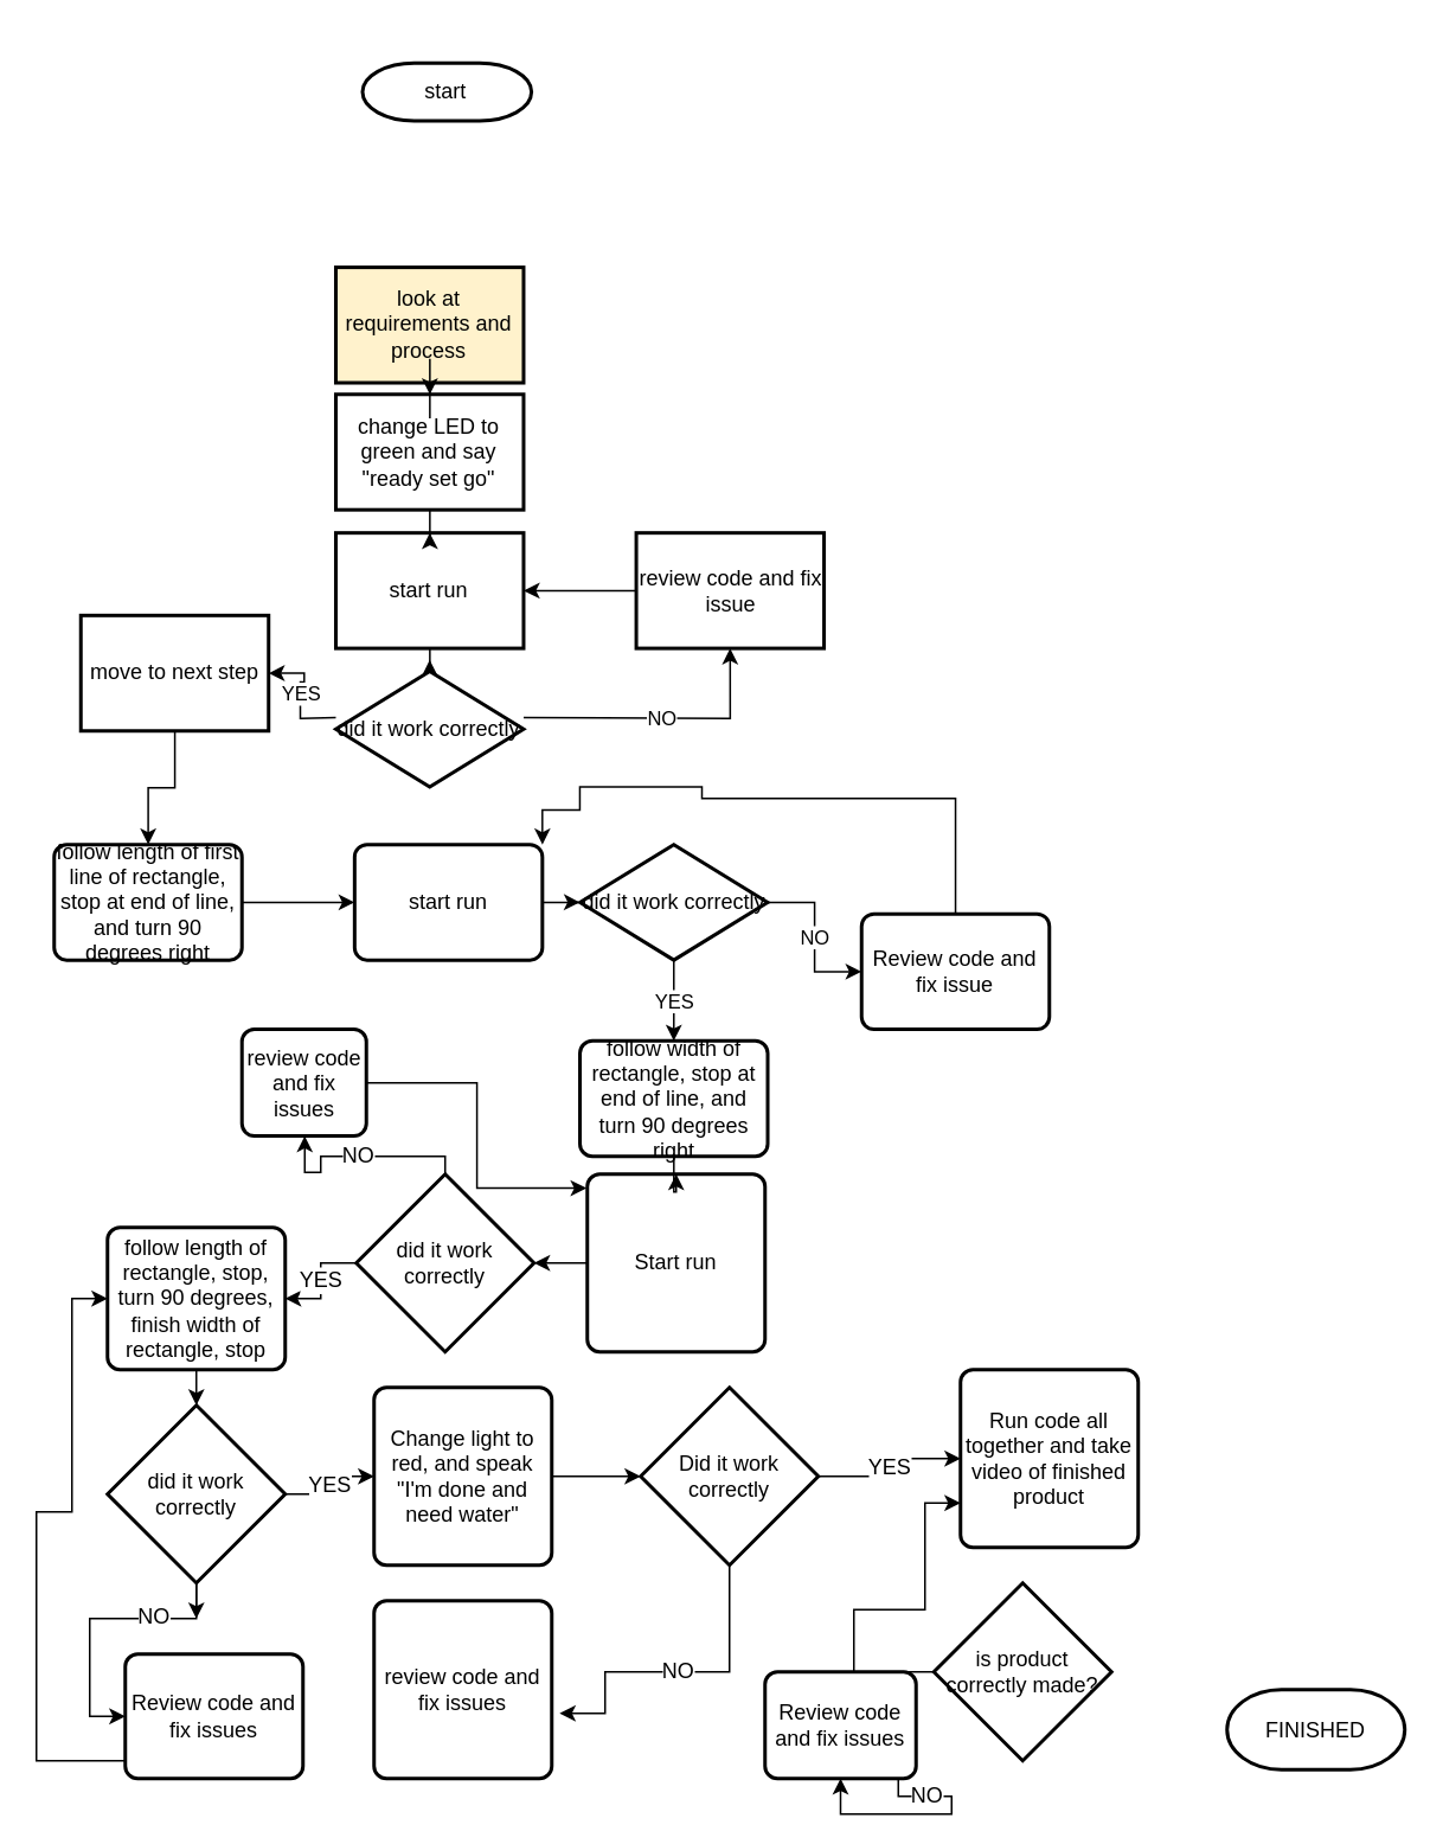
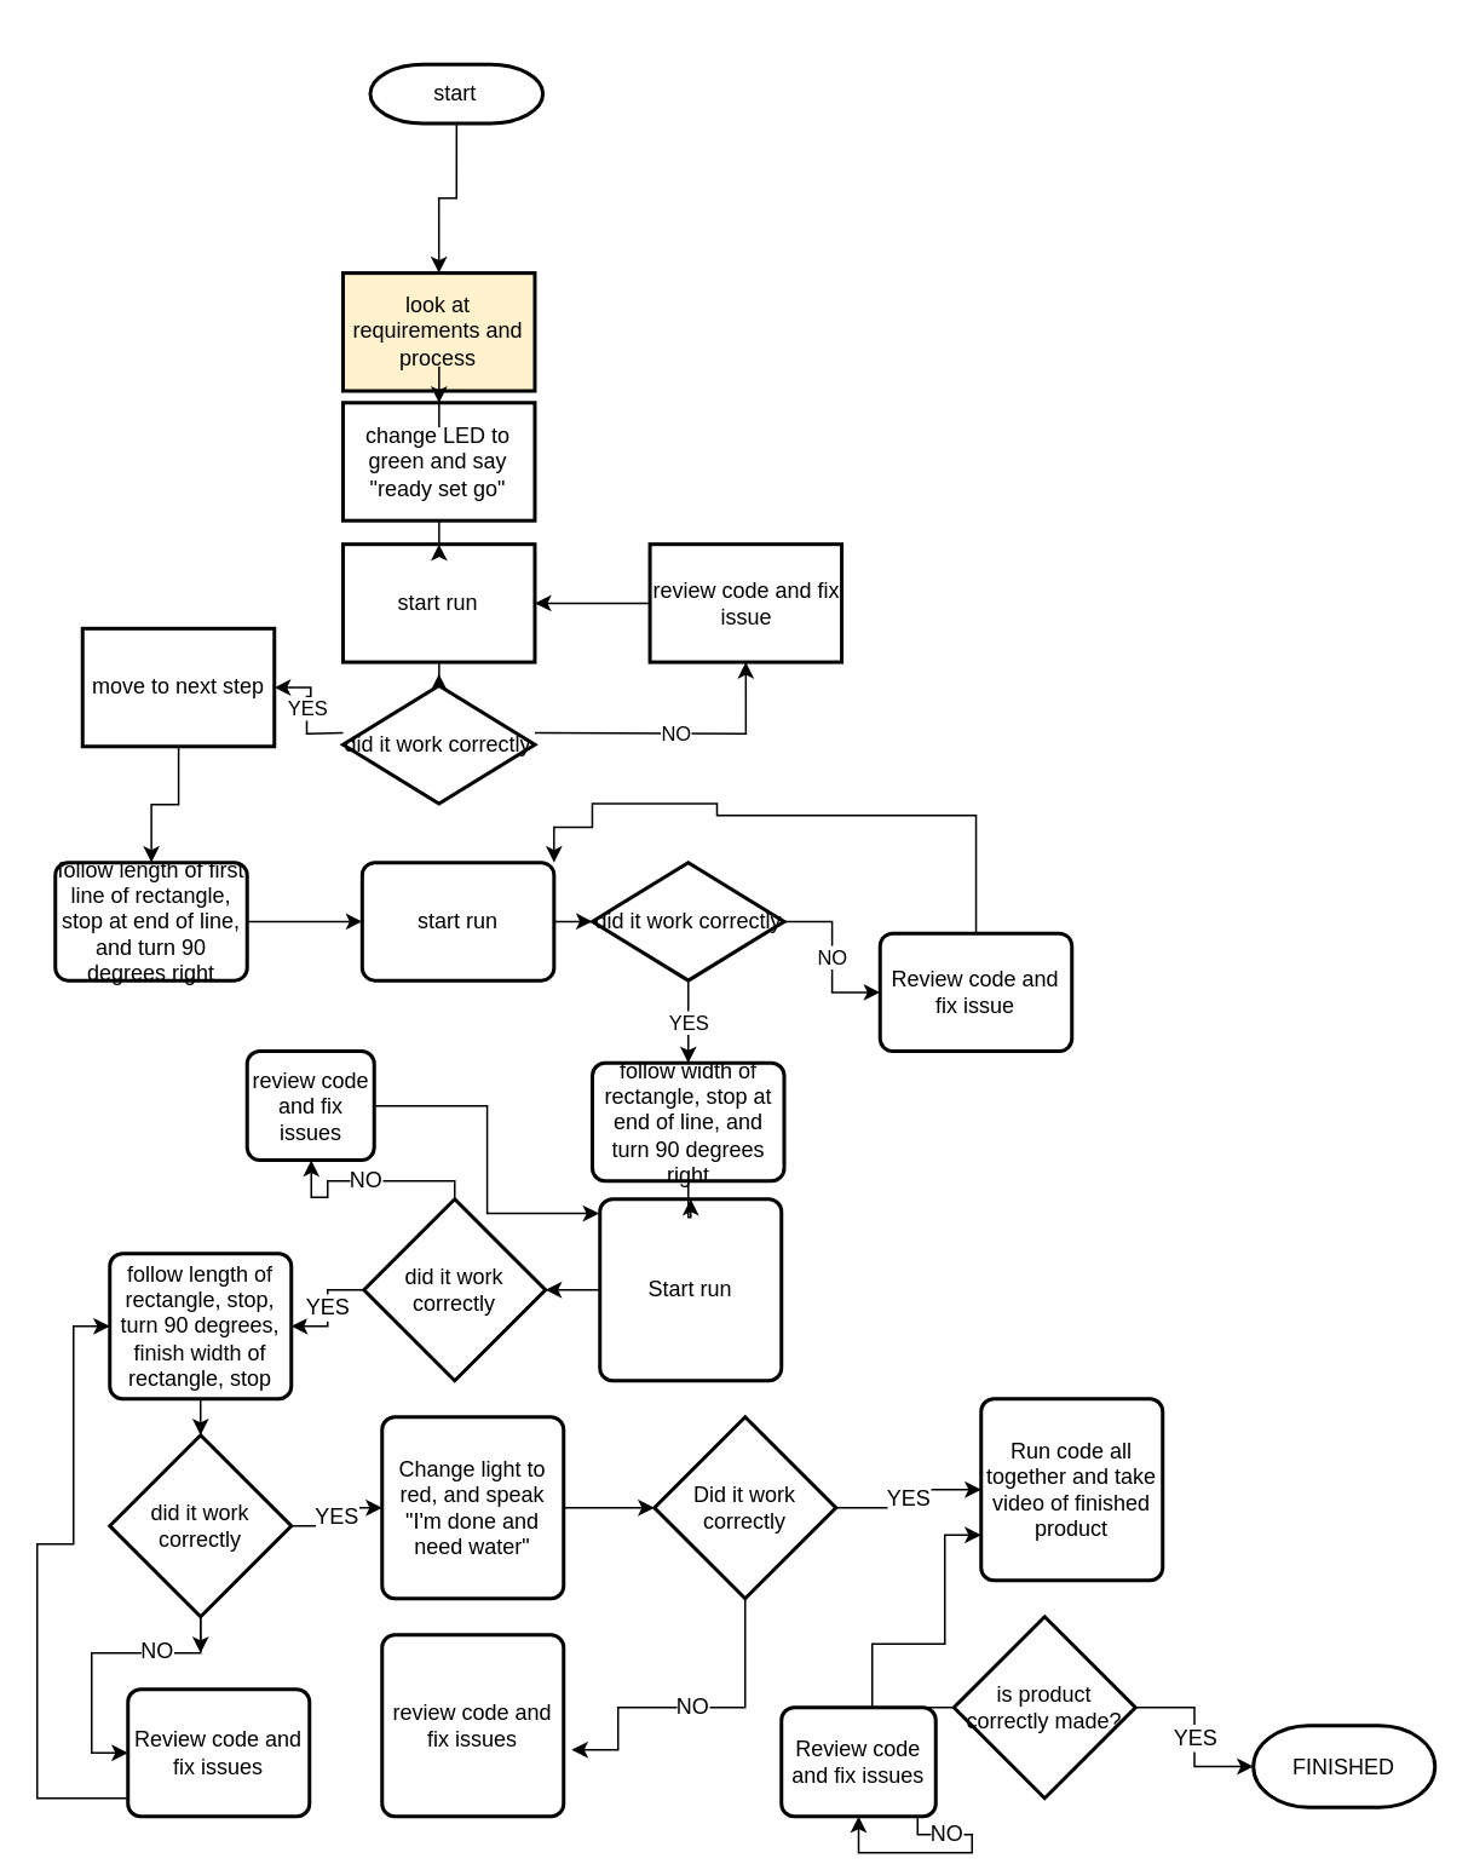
  <mxCell id="0" />
  <mxCell id="1" parent="0" />
  <mxCell id="2" value="" style="group" vertex="1" connectable="0" parent="1"><mxGeometry x="30" y="20" width="560" height="630" as="geometry" /></mxCell>
  <mxCell id="3" value="start" style="strokeWidth=2;html=1;shape=mxgraph.flowchart.terminator;whiteSpace=wrap;" vertex="1" parent="2"><mxGeometry x="173.491" y="15" width="95.094" height="32.474" as="geometry" /></mxCell>
+ <mxCell id="4" style="edgeStyle=orthogonalEdgeStyle;rounded=0;orthogonalLoop=1;jettySize=auto;html=1;entryX=0.5;entryY=0;entryDx=0;entryDy=0;exitX=0.5;exitY=1;exitDx=0;exitDy=0;exitPerimeter=0;" edge="1" parent="2" source="3" target="5"><mxGeometry relative="1" as="geometry"><mxPoint x="211.321" y="116.907" as="sourcePoint" /></mxGeometry></mxCell>
  <mxCell id="5" value="look at requirements and process" style="rounded=1;whiteSpace=wrap;html=1;absoluteArcSize=1;arcSize=0;strokeWidth=2;fillColor=#fff2cc;" vertex="1" parent="2"><mxGeometry x="158.491" y="129.897" width="105.66" height="64.948" as="geometry" /></mxCell>
  <mxCell id="6" value="change LED to green and say &quot;ready set go&quot;" style="rounded=1;whiteSpace=wrap;html=1;absoluteArcSize=1;arcSize=0;strokeWidth=2;" vertex="1" parent="2"><mxGeometry x="158.491" y="201.34" width="105.66" height="64.948" as="geometry" /></mxCell>
  <mxCell id="7" style="edgeStyle=orthogonalEdgeStyle;rounded=0;orthogonalLoop=1;jettySize=auto;html=1;" edge="1" parent="2" source="5" target="6"><mxGeometry relative="1" as="geometry" /></mxCell>
  <mxCell id="8" value="NO" style="edgeStyle=orthogonalEdgeStyle;rounded=0;orthogonalLoop=1;jettySize=auto;html=1;entryX=0.5;entryY=1;entryDx=0;entryDy=0;" edge="1" parent="2" target="10"><mxGeometry relative="1" as="geometry"><mxPoint x="264.151" y="383.196" as="sourcePoint" /></mxGeometry></mxCell>
  <mxCell id="9" value="YES" style="edgeStyle=orthogonalEdgeStyle;rounded=0;orthogonalLoop=1;jettySize=auto;html=1;entryX=1;entryY=0.5;entryDx=0;entryDy=0;" edge="1" parent="2" target="15"><mxGeometry relative="1" as="geometry"><mxPoint x="158.491" y="383.196" as="sourcePoint" /></mxGeometry></mxCell>
  <mxCell id="10" value="review code and fix issue" style="rounded=1;whiteSpace=wrap;html=1;absoluteArcSize=1;arcSize=0;strokeWidth=2;" vertex="1" parent="2"><mxGeometry x="327.547" y="279.278" width="105.66" height="64.948" as="geometry" /></mxCell>
  <mxCell id="11" style="edgeStyle=orthogonalEdgeStyle;rounded=0;orthogonalLoop=1;jettySize=auto;html=1;entryX=0.5;entryY=0;entryDx=0;entryDy=0;entryPerimeter=0;" edge="1" parent="2" source="12"><mxGeometry relative="1" as="geometry"><mxPoint x="211.321" y="350.722" as="targetPoint" /></mxGeometry></mxCell>
  <mxCell id="12" value="start run" style="rounded=1;whiteSpace=wrap;html=1;absoluteArcSize=1;arcSize=0;strokeWidth=2;" vertex="1" parent="2"><mxGeometry x="158.491" y="279.278" width="105.66" height="64.948" as="geometry" /></mxCell>
  <mxCell id="13" style="edgeStyle=orthogonalEdgeStyle;rounded=0;orthogonalLoop=1;jettySize=auto;html=1;entryX=0.5;entryY=0;entryDx=0;entryDy=0;" edge="1" parent="2" source="6" target="12"><mxGeometry relative="1" as="geometry" /></mxCell>
  <mxCell id="14" style="edgeStyle=orthogonalEdgeStyle;rounded=0;orthogonalLoop=1;jettySize=auto;html=1;" edge="1" parent="2" source="10" target="12"><mxGeometry relative="1" as="geometry" /></mxCell>
  <mxCell id="15" value="move to next step" style="rounded=1;whiteSpace=wrap;html=1;absoluteArcSize=1;arcSize=0;strokeWidth=2;" vertex="1" parent="2"><mxGeometry x="15" y="325.722" width="105.66" height="64.948" as="geometry" /></mxCell>
  <mxCell id="16" style="edgeStyle=orthogonalEdgeStyle;rounded=0;orthogonalLoop=1;jettySize=auto;html=1;" edge="1" parent="2" source="17"><mxGeometry relative="1" as="geometry"><mxPoint x="169.057" y="487.113" as="targetPoint" /></mxGeometry></mxCell>
  <mxCell id="17" value="follow length of first line of rectangle, stop at end of line, and turn 90 degrees right" style="rounded=1;whiteSpace=wrap;html=1;absoluteArcSize=1;arcSize=14;strokeWidth=2;" vertex="1" parent="2"><mxGeometry y="454.639" width="105.66" height="64.948" as="geometry" /></mxCell>
  <mxCell id="18" style="edgeStyle=orthogonalEdgeStyle;rounded=0;orthogonalLoop=1;jettySize=auto;html=1;" edge="1" parent="2" source="15" target="17"><mxGeometry relative="1" as="geometry"><mxPoint x="52.83" y="454.639" as="targetPoint" /></mxGeometry></mxCell>
  <mxCell id="19" value="did it work correctly" style="strokeWidth=2;html=1;shape=mxgraph.flowchart.decision;whiteSpace=wrap;" vertex="1" parent="2"><mxGeometry x="295.849" y="454.639" width="105.66" height="64.948" as="geometry" /></mxCell>
  <mxCell id="20" value="did it work correctly" style="strokeWidth=2;html=1;shape=mxgraph.flowchart.decision;whiteSpace=wrap;" vertex="1" parent="2"><mxGeometry x="158.491" y="357.216" width="105.66" height="64.948" as="geometry" /></mxCell>
  <mxCell id="21" value="follow width of rectangle, stop at end of line, and turn 90 degrees right" style="rounded=1;whiteSpace=wrap;html=1;absoluteArcSize=1;arcSize=14;strokeWidth=2;" vertex="1" parent="2"><mxGeometry x="295.849" y="565.052" width="105.66" height="64.948" as="geometry" /></mxCell>
  <mxCell id="22" value="YES" style="edgeStyle=orthogonalEdgeStyle;rounded=0;orthogonalLoop=1;jettySize=auto;html=1;" edge="1" parent="2" source="19" target="21"><mxGeometry relative="1" as="geometry" /></mxCell>
  <mxCell id="23" value="Review code and fix issue" style="rounded=1;whiteSpace=wrap;html=1;absoluteArcSize=1;arcSize=14;strokeWidth=2;" vertex="1" parent="2"><mxGeometry x="454.34" y="493.608" width="105.66" height="64.948" as="geometry" /></mxCell>
  <mxCell id="24" value="NO" style="edgeStyle=orthogonalEdgeStyle;rounded=0;orthogonalLoop=1;jettySize=auto;html=1;" edge="1" parent="2" source="19" target="23"><mxGeometry relative="1" as="geometry" /></mxCell>
  <mxCell id="25" style="edgeStyle=orthogonalEdgeStyle;rounded=0;orthogonalLoop=1;jettySize=auto;html=1;entryX=0;entryY=0.5;entryDx=0;entryDy=0;entryPerimeter=0;" edge="1" parent="2" source="26" target="19"><mxGeometry relative="1" as="geometry" /></mxCell>
  <mxCell id="26" value="start run" style="rounded=1;whiteSpace=wrap;html=1;absoluteArcSize=1;arcSize=14;strokeWidth=2;" vertex="1" parent="2"><mxGeometry x="169.057" y="454.639" width="105.66" height="64.948" as="geometry" /></mxCell>
  <mxCell id="27" style="edgeStyle=orthogonalEdgeStyle;rounded=0;orthogonalLoop=1;jettySize=auto;html=1;entryX=1;entryY=0;entryDx=0;entryDy=0;" edge="1" parent="2" source="23" target="26"><mxGeometry relative="1" as="geometry"><Array as="points"><mxPoint x="507.17" y="428.66" /><mxPoint x="364.528" y="428.66" /><mxPoint x="364.528" y="422.165" /><mxPoint x="295.849" y="422.165" /><mxPoint x="295.849" y="435.155" /><mxPoint x="274.717" y="435.155" /></Array></mxGeometry></mxCell>
  <mxCell id="28" value="review code and fix issues" style="rounded=1;whiteSpace=wrap;html=1;absoluteArcSize=1;arcSize=14;strokeWidth=2;fontSize=12;" vertex="1" parent="2"><mxGeometry x="105.66" y="558.56" width="70" height="60" as="geometry" /></mxCell>
  <mxCell id="29" style="edgeStyle=orthogonalEdgeStyle;rounded=0;orthogonalLoop=1;jettySize=auto;html=1;fontSize=12;" edge="1" parent="1" source="30" target="34"><mxGeometry relative="1" as="geometry" /></mxCell>
  <mxCell id="30" value="Start run" style="rounded=1;whiteSpace=wrap;html=1;absoluteArcSize=1;arcSize=14;strokeWidth=2;fontSize=12;" vertex="1" parent="1"><mxGeometry x="330" y="660" width="100" height="100" as="geometry" /></mxCell>
  <mxCell id="31" style="edgeStyle=orthogonalEdgeStyle;rounded=0;orthogonalLoop=1;jettySize=auto;html=1;entryX=0.5;entryY=0;entryDx=0;entryDy=0;fontSize=12;" edge="1" parent="1" source="21" target="30"><mxGeometry relative="1" as="geometry" /></mxCell>
  <mxCell id="32" value="NO" style="edgeStyle=orthogonalEdgeStyle;rounded=0;orthogonalLoop=1;jettySize=auto;html=1;fontSize=12;" edge="1" parent="1" source="34" target="28"><mxGeometry relative="1" as="geometry"><mxPoint x="210" y="640" as="targetPoint" /><Array as="points"><mxPoint x="250" y="650" /><mxPoint x="180" y="650" /><mxPoint x="180" y="659" /><mxPoint x="171" y="659" /></Array></mxGeometry></mxCell>
  <mxCell id="33" value="YES" style="edgeStyle=orthogonalEdgeStyle;rounded=0;orthogonalLoop=1;jettySize=auto;html=1;fontSize=12;" edge="1" parent="1" source="34" target="37"><mxGeometry relative="1" as="geometry" /></mxCell>
  <mxCell id="34" value="did it work correctly" style="strokeWidth=2;html=1;shape=mxgraph.flowchart.decision;whiteSpace=wrap;fontSize=12;" vertex="1" parent="1"><mxGeometry x="200" y="660" width="100" height="100" as="geometry" /></mxCell>
  <mxCell id="35" style="edgeStyle=orthogonalEdgeStyle;rounded=0;orthogonalLoop=1;jettySize=auto;html=1;entryX=-0.004;entryY=0.079;entryDx=0;entryDy=0;entryPerimeter=0;fontSize=12;" edge="1" parent="1" source="28" target="30"><mxGeometry relative="1" as="geometry" /></mxCell>
  <mxCell id="36" style="edgeStyle=orthogonalEdgeStyle;rounded=0;orthogonalLoop=1;jettySize=auto;html=1;fontSize=12;" edge="1" parent="1" source="37" target="40"><mxGeometry relative="1" as="geometry"><mxPoint x="110" y="810" as="targetPoint" /></mxGeometry></mxCell>
  <mxCell id="37" value="follow length of rectangle, stop, turn 90 degrees, finish width of rectangle, stop" style="rounded=1;whiteSpace=wrap;html=1;absoluteArcSize=1;arcSize=14;strokeWidth=2;fontSize=12;" vertex="1" parent="1"><mxGeometry x="60" y="690" width="100" height="80" as="geometry" /></mxCell>
  <mxCell id="38" style="edgeStyle=orthogonalEdgeStyle;rounded=0;orthogonalLoop=1;jettySize=auto;html=1;fontSize=12;" edge="1" parent="1" source="40"><mxGeometry relative="1" as="geometry"><mxPoint x="110" y="910" as="targetPoint" /></mxGeometry></mxCell>
  <mxCell id="39" value="YES" style="edgeStyle=orthogonalEdgeStyle;rounded=0;orthogonalLoop=1;jettySize=auto;html=1;fontSize=12;" edge="1" parent="1" source="40" target="44"><mxGeometry relative="1" as="geometry" /></mxCell>
  <mxCell id="40" value="did it work correctly" style="strokeWidth=2;html=1;shape=mxgraph.flowchart.decision;whiteSpace=wrap;fontSize=12;" vertex="1" parent="1"><mxGeometry x="60" y="790" width="100" height="100" as="geometry" /></mxCell>
  <mxCell id="41" style="edgeStyle=orthogonalEdgeStyle;rounded=0;orthogonalLoop=1;jettySize=auto;html=1;entryX=0;entryY=0.5;entryDx=0;entryDy=0;fontSize=12;exitX=0.5;exitY=1;exitDx=0;exitDy=0;exitPerimeter=0;" edge="1" parent="1" source="40" target="46"><mxGeometry relative="1" as="geometry"><mxPoint x="160" y="960" as="sourcePoint" /></mxGeometry></mxCell>
  <mxCell id="42" value="NO" style="edgeLabel;html=1;align=center;verticalAlign=middle;resizable=0;points=[];fontSize=12;" vertex="1" connectable="0" parent="41"><mxGeometry x="-0.413" y="-2" relative="1" as="geometry"><mxPoint as="offset" /></mxGeometry></mxCell>
  <mxCell id="43" style="edgeStyle=orthogonalEdgeStyle;rounded=0;orthogonalLoop=1;jettySize=auto;html=1;fontSize=12;" edge="1" parent="1" source="44" target="49"><mxGeometry relative="1" as="geometry"><mxPoint x="370" y="830" as="targetPoint" /></mxGeometry></mxCell>
  <mxCell id="44" value="Change light to red, and speak &quot;I'm done and need water&quot;" style="rounded=1;whiteSpace=wrap;html=1;absoluteArcSize=1;arcSize=14;strokeWidth=2;fontSize=12;" vertex="1" parent="1"><mxGeometry x="210" y="780" width="100" height="100" as="geometry" /></mxCell>
  <mxCell id="45" style="edgeStyle=orthogonalEdgeStyle;rounded=0;orthogonalLoop=1;jettySize=auto;html=1;entryX=0;entryY=0.5;entryDx=0;entryDy=0;fontSize=12;" edge="1" parent="1" source="46" target="37"><mxGeometry relative="1" as="geometry"><Array as="points"><mxPoint x="20" y="990" /><mxPoint x="20" y="850" /><mxPoint x="40" y="850" /><mxPoint x="40" y="730" /></Array></mxGeometry></mxCell>
  <mxCell id="46" value="Review code and fix issues" style="rounded=1;whiteSpace=wrap;html=1;absoluteArcSize=1;arcSize=14;strokeWidth=2;fontSize=12;" vertex="1" parent="1"><mxGeometry x="70" y="930" width="100" height="70" as="geometry" /></mxCell>
  <mxCell id="47" value="NO" style="edgeStyle=orthogonalEdgeStyle;rounded=0;orthogonalLoop=1;jettySize=auto;html=1;entryX=1.044;entryY=0.633;entryDx=0;entryDy=0;entryPerimeter=0;fontSize=12;" edge="1" parent="1" source="49" target="50"><mxGeometry relative="1" as="geometry"><Array as="points"><mxPoint x="410" y="940" /><mxPoint x="340" y="940" /><mxPoint x="340" y="963" /></Array></mxGeometry></mxCell>
  <mxCell id="48" value="YES" style="edgeStyle=orthogonalEdgeStyle;rounded=0;orthogonalLoop=1;jettySize=auto;html=1;fontSize=12;" edge="1" parent="1" source="49" target="51"><mxGeometry relative="1" as="geometry"><mxPoint x="520" y="830" as="targetPoint" /></mxGeometry></mxCell>
  <mxCell id="49" value="Did it work correctly" style="strokeWidth=2;html=1;shape=mxgraph.flowchart.decision;whiteSpace=wrap;fontSize=12;" vertex="1" parent="1"><mxGeometry x="360" y="780" width="100" height="100" as="geometry" /></mxCell>
  <mxCell id="50" value="review code and fix issues" style="rounded=1;whiteSpace=wrap;html=1;absoluteArcSize=1;arcSize=14;strokeWidth=2;fontSize=12;" vertex="1" parent="1"><mxGeometry x="210" y="900" width="100" height="100" as="geometry" /></mxCell>
  <mxCell id="51" value="Run code all together and take video of finished product" style="rounded=1;whiteSpace=wrap;html=1;absoluteArcSize=1;arcSize=14;strokeWidth=2;fontSize=12;" vertex="1" parent="1"><mxGeometry x="540" y="770" width="100" height="100" as="geometry" /></mxCell>
  <mxCell id="52" value="NO" style="edgeStyle=orthogonalEdgeStyle;rounded=0;orthogonalLoop=1;jettySize=auto;html=1;entryX=0.5;entryY=1;entryDx=0;entryDy=0;fontSize=12;" edge="1" parent="1" source="54" target="56"><mxGeometry relative="1" as="geometry" /></mxCell>
+ <mxCell id="53" value="YES" style="edgeStyle=orthogonalEdgeStyle;rounded=0;orthogonalLoop=1;jettySize=auto;html=1;fontSize=12;" edge="1" parent="1" source="54" target="57"><mxGeometry relative="1" as="geometry"><mxPoint x="730" y="940" as="targetPoint" /></mxGeometry></mxCell>
  <mxCell id="54" value="is product correctly made?" style="strokeWidth=2;html=1;shape=mxgraph.flowchart.decision;whiteSpace=wrap;fontSize=12;" vertex="1" parent="1"><mxGeometry x="525" y="890" width="100" height="100" as="geometry" /></mxCell>
  <mxCell id="55" style="edgeStyle=orthogonalEdgeStyle;rounded=0;orthogonalLoop=1;jettySize=auto;html=1;entryX=0;entryY=0.75;entryDx=0;entryDy=0;fontSize=12;" edge="1" parent="1" source="56" target="51"><mxGeometry relative="1" as="geometry"><Array as="points"><mxPoint x="480" y="905" /><mxPoint x="520" y="905" /><mxPoint x="520" y="845" /></Array></mxGeometry></mxCell>
  <mxCell id="56" value="Review code and fix issues" style="rounded=1;whiteSpace=wrap;html=1;absoluteArcSize=1;arcSize=14;strokeWidth=2;fontSize=12;" vertex="1" parent="1"><mxGeometry x="430" y="940" width="85" height="60" as="geometry" /></mxCell>
  <mxCell id="57" value="FINISHED" style="strokeWidth=2;html=1;shape=mxgraph.flowchart.terminator;whiteSpace=wrap;fontSize=12;" vertex="1" parent="1"><mxGeometry x="690" y="950" width="100" height="45" as="geometry" /></mxCell>
